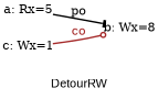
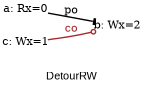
  digraph {
    fontname=Arial
    fontsize=12
    label=DetourRW
    rankdir=LR
    node [color=teal fixedsize=true fontsize=12 shape=none]
    edge [arrowsize=0.600000 fontsize=12 penwidth=1.500000]
-   n1 [height=0.166667 label="a: Rx=5" width=0.666667]
-   n2 [height=0.166667 label="b: Wx=8" width=0.666667]
+   n1 [height=0.166667 label="a: Rx=0" width=0.666667]
+   n2 [height=0.166667 label="b: Wx=2" width=0.666667]
    n3 [color=darkorange height=0.166667 label="c: Wx=1" width=0.666667]
    n1 -> n2 [arrowhead=tee color=black fontcolor=black label=po]
    n3 -> n2 [arrowhead=odot color=brown fontcolor=brown label=co]
  }
